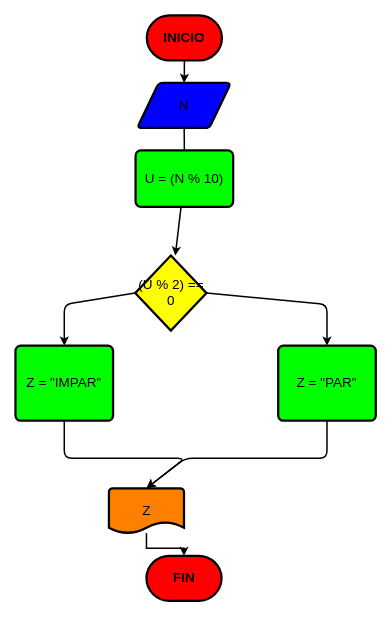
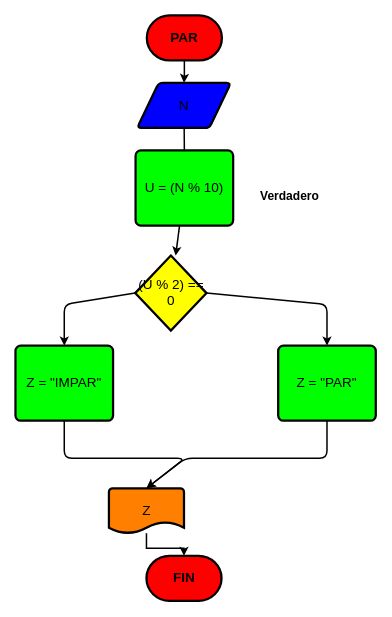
  <mxCell id="0" />
  <mxCell id="1" parent="0" />
  <mxCell id="2" value="" style="edgeStyle=none;html=1;strokeColor=#000000;strokeWidth=2;startArrow=none;" parent="1" source="17" target="11" edge="1"><mxGeometry relative="1" as="geometry" /></mxCell>
  <mxCell id="3" value="&lt;font style=&quot;font-size: 18px&quot;&gt;N&lt;br&gt;&lt;/font&gt;" style="shape=parallelogram;html=1;strokeWidth=3;perimeter=parallelogramPerimeter;whiteSpace=wrap;rounded=1;arcSize=12;size=0.23;fillColor=#0000FF;fontColor=#000000;strokeColor=#000000;" parent="1" vertex="1"><mxGeometry x="182" y="110" width="125" height="60" as="geometry" /></mxCell>
  <mxCell id="4" value="" style="edgeStyle=orthogonalEdgeStyle;rounded=0;orthogonalLoop=1;jettySize=auto;html=1;fontSize=18;strokeColor=#000000;strokeWidth=2;" parent="1" source="5" target="3" edge="1"><mxGeometry relative="1" as="geometry" /></mxCell>
- <mxCell id="5" value="INICIO" style="strokeWidth=3;html=1;shape=mxgraph.flowchart.terminator;whiteSpace=wrap;fontSize=18;fillColor=#FF0000;fontStyle=1;fontColor=#000000;strokeColor=#000000;" parent="1" vertex="1"><mxGeometry x="195" y="20" width="100" height="60" as="geometry" /></mxCell>
+ <mxCell id="5" value="PAR" style="strokeWidth=3;html=1;shape=mxgraph.flowchart.terminator;whiteSpace=wrap;fontSize=18;fillColor=#FF0000;fontStyle=1;fontColor=#000000;strokeColor=#000000;" parent="1" vertex="1"><mxGeometry x="195" y="20" width="100" height="60" as="geometry" /></mxCell>
  <mxCell id="6" value="FIN" style="strokeWidth=3;html=1;shape=mxgraph.flowchart.terminator;whiteSpace=wrap;fontSize=18;fillColor=#FF0000;fontStyle=1;fontColor=#000000;strokeColor=#000000;" parent="1" vertex="1"><mxGeometry x="194.5" y="740" width="100" height="60" as="geometry" /></mxCell>
  <mxCell id="7" value="" style="edgeStyle=orthogonalEdgeStyle;rounded=0;orthogonalLoop=1;jettySize=auto;html=1;fontSize=18;strokeColor=#000000;strokeWidth=2;" parent="1" source="8" target="6" edge="1"><mxGeometry relative="1" as="geometry" /></mxCell>
  <mxCell id="8" value="Z" style="strokeWidth=3;html=1;shape=mxgraph.flowchart.document2;whiteSpace=wrap;size=0.25;fontSize=18;fillColor=#FF8000;fontColor=#000000;strokeColor=#000000;" parent="1" vertex="1"><mxGeometry x="144.5" y="650" width="100" height="60" as="geometry" /></mxCell>
  <mxCell id="9" style="edgeStyle=none;html=1;exitX=1;exitY=0.5;exitDx=0;exitDy=0;exitPerimeter=0;strokeColor=#000000;strokeWidth=2;entryX=0.5;entryY=0;entryDx=0;entryDy=0;" parent="1" source="11" target="13" edge="1"><mxGeometry relative="1" as="geometry"><mxPoint x="440" y="310" as="targetPoint" /><Array as="points"><mxPoint x="435" y="405" /></Array></mxGeometry></mxCell>
  <mxCell id="10" style="edgeStyle=none;html=1;exitX=0;exitY=0.5;exitDx=0;exitDy=0;exitPerimeter=0;entryX=0.5;entryY=0;entryDx=0;entryDy=0;strokeColor=#000000;strokeWidth=2;" parent="1" source="11" target="16" edge="1"><mxGeometry relative="1" as="geometry"><mxPoint x="85" y="360" as="targetPoint" /><Array as="points"><mxPoint x="85" y="405" /></Array></mxGeometry></mxCell>
  <mxCell id="11" value="&lt;font face=&quot;helvetica&quot;&gt;&lt;span style=&quot;font-size: 18px&quot;&gt;(U % 2) == 0&lt;/span&gt;&lt;/font&gt;" style="strokeWidth=3;html=1;shape=mxgraph.flowchart.decision;whiteSpace=wrap;fillColor=#FFFF00;fontColor=#000000;strokeColor=#000000;" parent="1" vertex="1"><mxGeometry x="179.5" y="340" width="95" height="100" as="geometry" /></mxCell>
  <mxCell id="12" style="edgeStyle=none;html=1;exitX=0.5;exitY=1;exitDx=0;exitDy=0;entryX=0.5;entryY=0;entryDx=0;entryDy=0;entryPerimeter=0;strokeColor=#000000;strokeWidth=2;" parent="1" source="13" target="8" edge="1"><mxGeometry relative="1" as="geometry"><Array as="points"><mxPoint x="435" y="610" /><mxPoint x="246" y="610" /></Array></mxGeometry></mxCell>
  <mxCell id="13" value="&lt;span style=&quot;font-size: 18px&quot;&gt;Z = &quot;PAR&quot;&lt;/span&gt;" style="rounded=1;whiteSpace=wrap;html=1;absoluteArcSize=1;arcSize=14;strokeWidth=3;fillColor=#00FF00;fontColor=#000000;strokeColor=#000000;" parent="1" vertex="1"><mxGeometry x="370" y="460" width="130" height="100" as="geometry" /></mxCell>
+ <mxCell id="14" value="&lt;b&gt;&lt;font style=&quot;font-size: 16px&quot;&gt;Verdadero&lt;/font&gt;&lt;/b&gt;" style="text;html=1;align=center;verticalAlign=middle;resizable=0;points=[];autosize=1;strokeColor=none;fillColor=none;fontSize=16;fontColor=#000000;" parent="1" vertex="1"><mxGeometry x="340" y="250" width="90" height="20" as="geometry" /></mxCell>
  <mxCell id="15" style="edgeStyle=none;html=1;exitX=0.5;exitY=1;exitDx=0;exitDy=0;entryX=0.5;entryY=0;entryDx=0;entryDy=0;strokeColor=#000000;strokeWidth=2;entryPerimeter=0;" parent="1" source="16" target="8" edge="1"><mxGeometry relative="1" as="geometry"><mxPoint x="85" y="490" as="sourcePoint" /><mxPoint x="85" y="520" as="targetPoint" /><Array as="points"><mxPoint x="85" y="610" /><mxPoint x="246" y="610" /></Array></mxGeometry></mxCell>
  <mxCell id="16" value="&lt;font style=&quot;font-size: 18px&quot;&gt;Z = &quot;IMPAR&quot;&lt;/font&gt;" style="rounded=1;whiteSpace=wrap;html=1;absoluteArcSize=1;arcSize=14;strokeWidth=3;fillColor=#00FF00;fontColor=#000000;strokeColor=#000000;" parent="1" vertex="1"><mxGeometry x="20" y="460" width="130" height="100" as="geometry" /></mxCell>
- <mxCell id="17" value="&lt;div&gt;&lt;span style=&quot;font-size: 18px&quot;&gt;U = (N % 10)&lt;/span&gt;&lt;/div&gt;" style="rounded=1;whiteSpace=wrap;html=1;absoluteArcSize=1;arcSize=14;strokeWidth=3;fillColor=#00FF00;fontColor=#000000;strokeColor=#000000;" vertex="1" parent="1"><mxGeometry x="180" y="200" width="130" height="75" as="geometry" /></mxCell>
+ <mxCell id="17" value="&lt;div&gt;&lt;span style=&quot;font-size: 18px&quot;&gt;U = (N % 10)&lt;/span&gt;&lt;/div&gt;" style="rounded=1;whiteSpace=wrap;html=1;absoluteArcSize=1;arcSize=14;strokeWidth=3;fillColor=#00FF00;fontColor=#000000;strokeColor=#000000;" vertex="1" parent="1"><mxGeometry x="180" y="200" width="130" height="100" as="geometry" /></mxCell>
  <mxCell id="18" value="" style="edgeStyle=none;html=1;strokeColor=#000000;strokeWidth=2;endArrow=none;entryX=0.5;entryY=0;entryDx=0;entryDy=0;" edge="1" parent="1" source="3" target="17"><mxGeometry relative="1" as="geometry"><mxPoint x="244.181" y="180" as="sourcePoint" /><mxPoint x="340" y="190" as="targetPoint" /></mxGeometry></mxCell>
